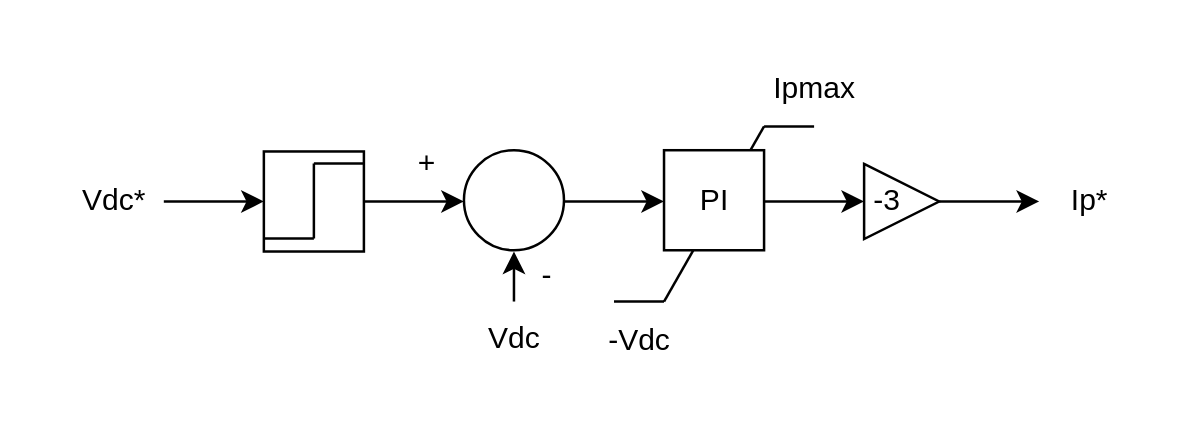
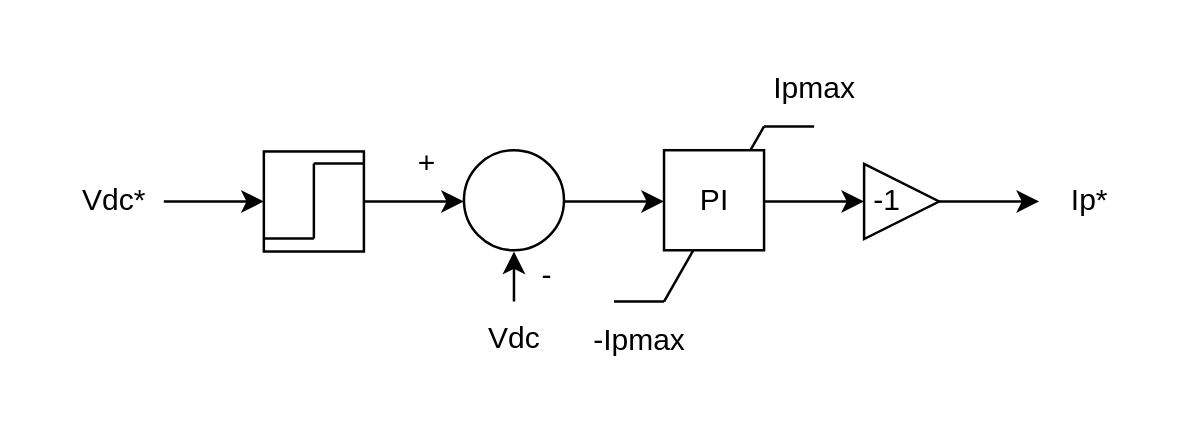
  <mxCell id="0" />
  <mxCell id="1" parent="0" />
  <mxCell id="2" value="" style="endArrow=none;html=1;rounded=0;" edge="1" parent="1"><mxGeometry width="50" height="50" relative="1" as="geometry"><mxPoint x="265" y="120" as="sourcePoint" /><mxPoint x="305" y="50" as="targetPoint" /></mxGeometry></mxCell>
  <mxCell id="3" value="" style="endArrow=classic;html=1;rounded=0;" edge="1" parent="1"><mxGeometry width="50" height="50" relative="1" as="geometry"><mxPoint x="65" y="80" as="sourcePoint" /><mxPoint x="105" y="80" as="targetPoint" /></mxGeometry></mxCell>
  <mxCell id="4" value="" style="whiteSpace=wrap;html=1;aspect=fixed;" vertex="1" parent="1"><mxGeometry x="105" y="60" width="40" height="40" as="geometry" /></mxCell>
  <mxCell id="5" value="" style="endArrow=none;html=1;rounded=0;" edge="1" parent="1"><mxGeometry width="50" height="50" relative="1" as="geometry"><mxPoint x="125" y="64.8" as="sourcePoint" /><mxPoint x="145" y="64.8" as="targetPoint" /></mxGeometry></mxCell>
  <mxCell id="6" value="" style="endArrow=none;html=1;rounded=0;" edge="1" parent="1"><mxGeometry width="50" height="50" relative="1" as="geometry"><mxPoint x="125" y="94.8" as="sourcePoint" /><mxPoint x="125" y="64.8" as="targetPoint" /></mxGeometry></mxCell>
  <mxCell id="7" value="" style="endArrow=none;html=1;rounded=0;" edge="1" parent="1"><mxGeometry width="50" height="50" relative="1" as="geometry"><mxPoint x="125" y="94.8" as="sourcePoint" /><mxPoint x="105" y="94.8" as="targetPoint" /></mxGeometry></mxCell>
  <mxCell id="8" value="" style="endArrow=classic;html=1;rounded=0;exitX=1;exitY=0.5;exitDx=0;exitDy=0;" edge="1" parent="1" source="4"><mxGeometry width="50" height="50" relative="1" as="geometry"><mxPoint x="75" y="90" as="sourcePoint" /><mxPoint x="185" y="80" as="targetPoint" /></mxGeometry></mxCell>
  <mxCell id="9" value="" style="ellipse;whiteSpace=wrap;html=1;aspect=fixed;" vertex="1" parent="1"><mxGeometry x="185" y="59.5" width="40" height="40" as="geometry" /></mxCell>
  <mxCell id="10" value="" style="endArrow=classic;html=1;rounded=0;" edge="1" parent="1"><mxGeometry width="50" height="50" relative="1" as="geometry"><mxPoint x="205" y="120" as="sourcePoint" /><mxPoint x="205" y="100" as="targetPoint" /></mxGeometry></mxCell>
  <mxCell id="11" value="" style="endArrow=classic;html=1;rounded=0;" edge="1" parent="1"><mxGeometry width="50" height="50" relative="1" as="geometry"><mxPoint x="225" y="80" as="sourcePoint" /><mxPoint x="265" y="80" as="targetPoint" /></mxGeometry></mxCell>
  <mxCell id="12" value="" style="endArrow=classic;html=1;rounded=0;exitX=1;exitY=0.5;exitDx=0;exitDy=0;" edge="1" parent="1"><mxGeometry width="50" height="50" relative="1" as="geometry"><mxPoint x="305" y="80" as="sourcePoint" /><mxPoint x="345" y="80" as="targetPoint" /></mxGeometry></mxCell>
  <mxCell id="13" value="" style="triangle;whiteSpace=wrap;html=1;" vertex="1" parent="1"><mxGeometry x="345" y="65" width="30" height="30" as="geometry" /></mxCell>
- <mxCell id="14" value="-3" style="text;html=1;align=center;verticalAlign=middle;resizable=0;points=[];autosize=1;strokeColor=none;fillColor=none;" vertex="1" parent="1"><mxGeometry x="339" y="64.5" width="30" height="30" as="geometry" /></mxCell>
+ <mxCell id="14" value="-1" style="text;html=1;align=center;verticalAlign=middle;resizable=0;points=[];autosize=1;strokeColor=none;fillColor=none;" vertex="1" parent="1"><mxGeometry x="339" y="64.5" width="30" height="30" as="geometry" /></mxCell>
  <mxCell id="15" value="" style="endArrow=classic;html=1;rounded=0;" edge="1" parent="1"><mxGeometry width="50" height="50" relative="1" as="geometry"><mxPoint x="375" y="80" as="sourcePoint" /><mxPoint x="415" y="80" as="targetPoint" /></mxGeometry></mxCell>
  <mxCell id="16" value="" style="endArrow=none;html=1;rounded=0;" edge="1" parent="1"><mxGeometry width="50" height="50" relative="1" as="geometry"><mxPoint x="325" y="50" as="sourcePoint" /><mxPoint x="305" y="50" as="targetPoint" /></mxGeometry></mxCell>
  <mxCell id="17" value="" style="endArrow=none;html=1;rounded=0;" edge="1" parent="1"><mxGeometry width="50" height="50" relative="1" as="geometry"><mxPoint x="245" y="120" as="sourcePoint" /><mxPoint x="245" y="120" as="targetPoint" /><Array as="points"><mxPoint x="245" y="120" /></Array></mxGeometry></mxCell>
  <mxCell id="18" value="" style="whiteSpace=wrap;html=1;aspect=fixed;" vertex="1" parent="1"><mxGeometry x="265" y="59.5" width="40" height="40" as="geometry" /></mxCell>
  <mxCell id="19" value="PI" style="text;html=1;align=center;verticalAlign=middle;resizable=0;points=[];autosize=1;strokeColor=none;fillColor=none;" vertex="1" parent="1"><mxGeometry x="270" y="64.5" width="30" height="30" as="geometry" /></mxCell>
- <mxCell id="20" value="-Vdc" style="text;html=1;align=center;verticalAlign=middle;resizable=0;points=[];autosize=1;strokeColor=none;fillColor=none;" vertex="1" parent="1"><mxGeometry x="225" y="121" width="60" height="30" as="geometry" /></mxCell>
+ <mxCell id="20" value="-Ipmax" style="text;html=1;align=center;verticalAlign=middle;resizable=0;points=[];autosize=1;strokeColor=none;fillColor=none;" vertex="1" parent="1"><mxGeometry x="225" y="121" width="60" height="30" as="geometry" /></mxCell>
  <mxCell id="21" value="" style="endArrow=none;html=1;rounded=0;" edge="1" parent="1"><mxGeometry width="50" height="50" relative="1" as="geometry"><mxPoint x="265" y="120" as="sourcePoint" /><mxPoint x="245" y="120" as="targetPoint" /><Array as="points" /></mxGeometry></mxCell>
  <mxCell id="22" value="Ipmax" style="text;html=1;align=center;verticalAlign=middle;resizable=0;points=[];autosize=1;strokeColor=none;fillColor=none;" vertex="1" parent="1"><mxGeometry x="295" y="20" width="60" height="30" as="geometry" /></mxCell>
  <mxCell id="23" value="Ip*" style="text;html=1;align=center;verticalAlign=middle;resizable=0;points=[];autosize=1;strokeColor=none;fillColor=none;" vertex="1" parent="1"><mxGeometry x="415" y="65" width="40" height="30" as="geometry" /></mxCell>
  <mxCell id="24" value="Vdc*" style="text;html=1;align=center;verticalAlign=middle;resizable=0;points=[];autosize=1;strokeColor=none;fillColor=none;" vertex="1" parent="1"><mxGeometry x="20" y="64.5" width="50" height="30" as="geometry" /></mxCell>
  <mxCell id="25" value="Vdc" style="text;html=1;align=center;verticalAlign=middle;resizable=0;points=[];autosize=1;strokeColor=none;fillColor=none;" vertex="1" parent="1"><mxGeometry x="185" y="120" width="40" height="30" as="geometry" /></mxCell>
  <mxCell id="26" value="-" style="text;html=1;align=center;verticalAlign=middle;resizable=0;points=[];autosize=1;strokeColor=none;fillColor=none;" vertex="1" parent="1"><mxGeometry x="203" y="95" width="30" height="30" as="geometry" /></mxCell>
  <mxCell id="27" value="+" style="text;html=1;align=center;verticalAlign=middle;resizable=0;points=[];autosize=1;strokeColor=none;fillColor=none;" vertex="1" parent="1"><mxGeometry x="155" y="50" width="30" height="30" as="geometry" /></mxCell>
